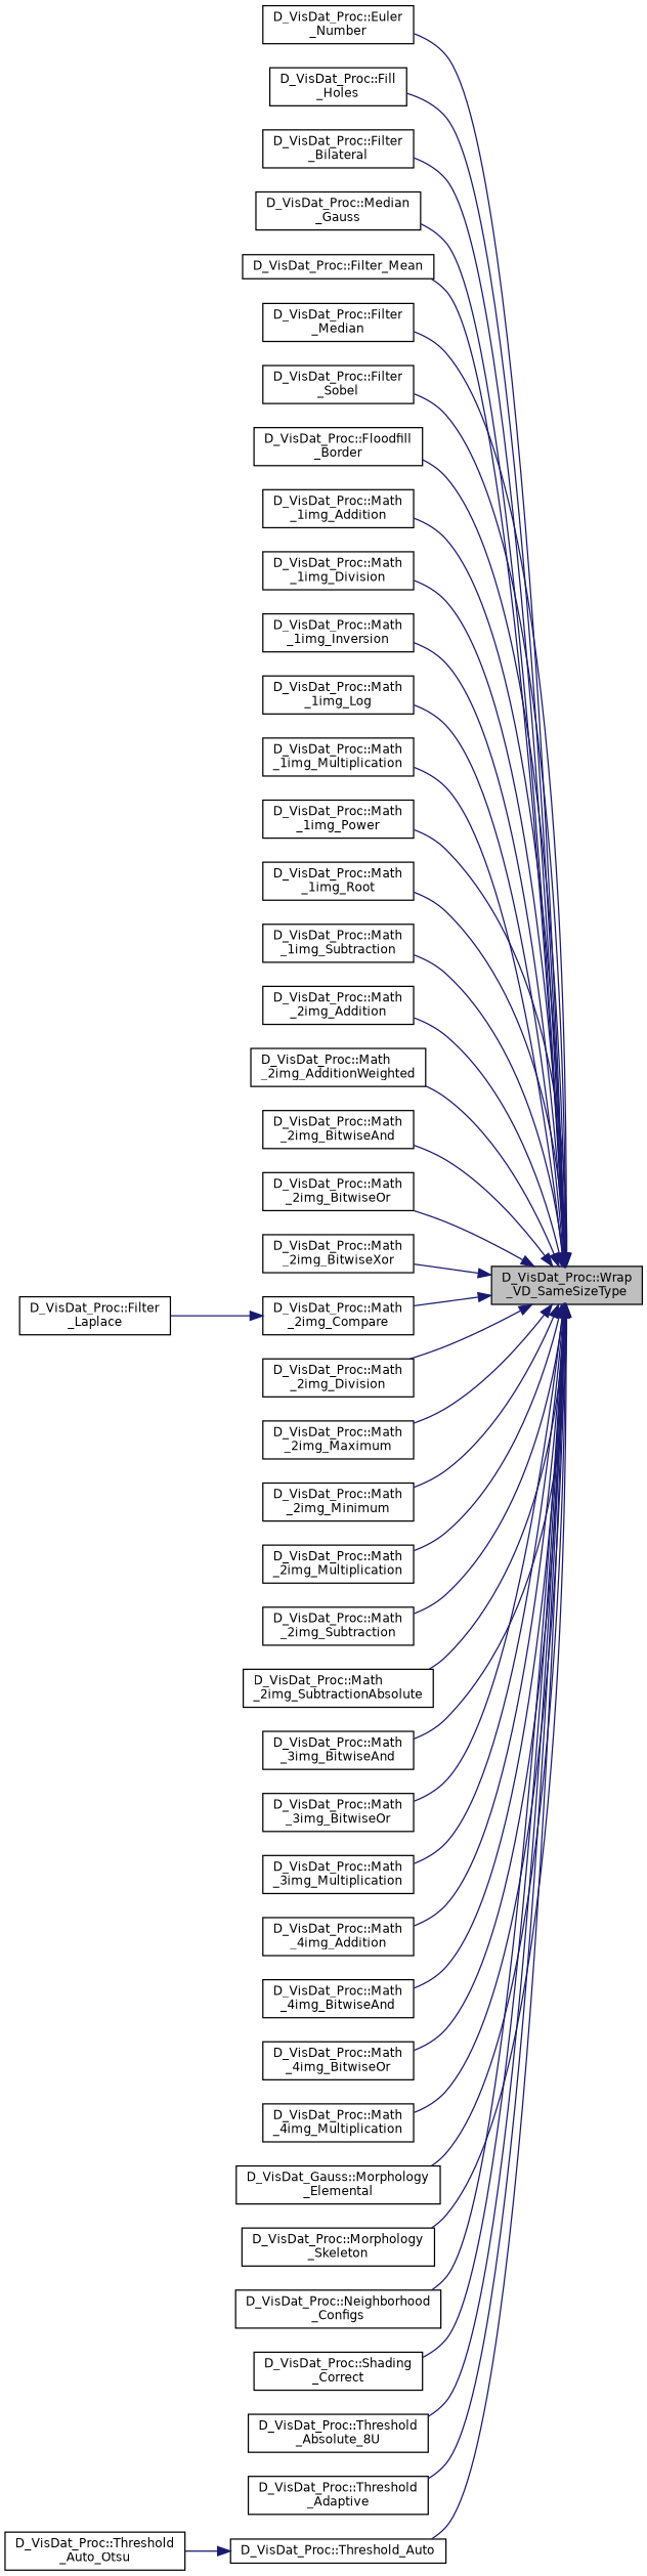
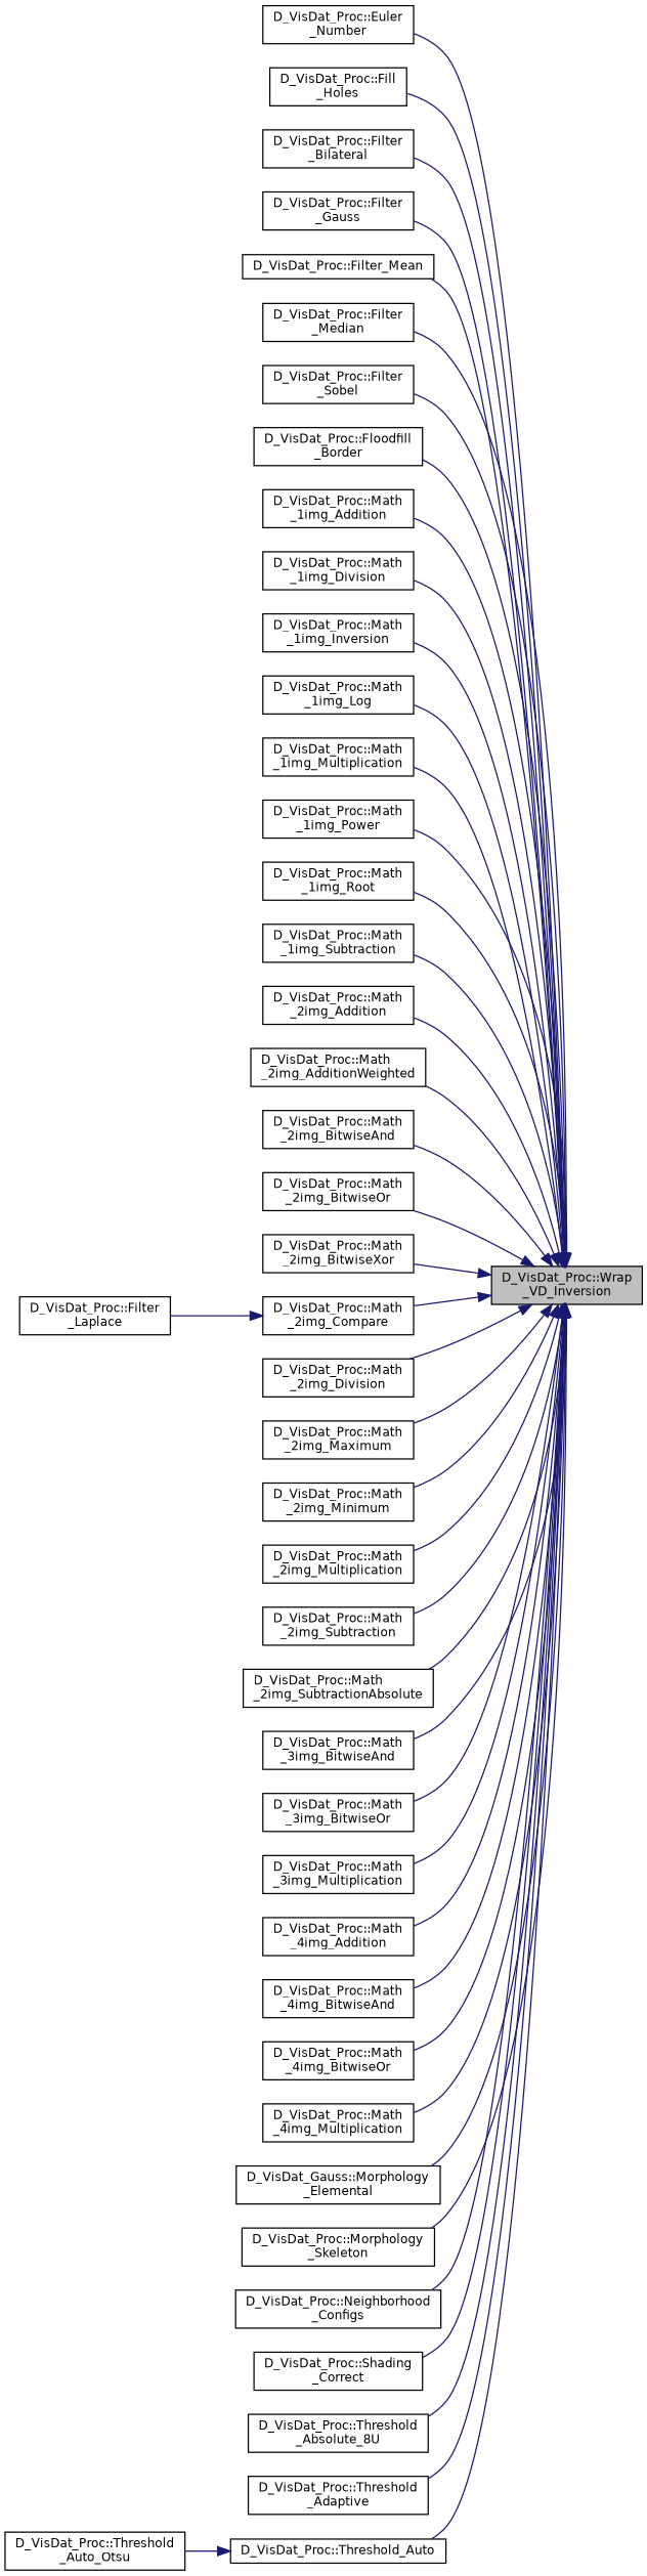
  digraph {
    rankdir=RL
    node [color=black fillcolor=white fontname=Helvetica fontsize=10 shape=record style=filled]
    edge [color=midnightblue dir=back fontname=Helvetica fontsize=10 labelfontname=Helvetica labelfontsize=10 style=solid]
-   n1 [fillcolor=grey75 fontcolor=black height=0.2 label="D_VisDat_Proc::Wrap\l_VD_SameSizeType" width=0.4]
+   n1 [fillcolor=grey75 fontcolor=black height=0.2 label="D_VisDat_Proc::Wrap\l_VD_Inversion" width=0.4]
    n2 [height=0.2 label="D_VisDat_Proc::Euler\l_Number" width=0.4]
    n3 [height=0.2 label="D_VisDat_Proc::Fill\l_Holes" width=0.4]
    n4 [height=0.2 label="D_VisDat_Proc::Filter\l_Bilateral" width=0.4]
-   n5 [height=0.2 label="D_VisDat_Proc::Median\l_Gauss" width=0.4]
+   n5 [height=0.2 label="D_VisDat_Proc::Filter\l_Gauss" width=0.4]
    n6 [height=0.2 label="D_VisDat_Proc::Filter_Mean" width=0.4]
    n7 [height=0.2 label="D_VisDat_Proc::Filter\l_Median" width=0.4]
    n8 [height=0.2 label="D_VisDat_Proc::Filter\l_Sobel" width=0.4]
    n9 [height=0.2 label="D_VisDat_Proc::Floodfill\l_Border" width=0.4]
    n10 [height=0.2 label="D_VisDat_Proc::Math\l_1img_Addition" width=0.4]
    n11 [height=0.2 label="D_VisDat_Proc::Math\l_1img_Division" width=0.4]
    n12 [height=0.2 label="D_VisDat_Proc::Math\l_1img_Inversion" width=0.4]
    n13 [height=0.2 label="D_VisDat_Proc::Math\l_1img_Log" width=0.4]
    n14 [height=0.2 label="D_VisDat_Proc::Math\l_1img_Multiplication" width=0.4]
    n15 [height=0.2 label="D_VisDat_Proc::Math\l_1img_Power" width=0.4]
    n16 [height=0.2 label="D_VisDat_Proc::Math\l_1img_Root" width=0.4]
    n17 [height=0.2 label="D_VisDat_Proc::Math\l_1img_Subtraction" width=0.4]
    n18 [height=0.2 label="D_VisDat_Proc::Math\l_2img_Addition" width=0.4]
    n19 [height=0.2 label="D_VisDat_Proc::Math\l_2img_AdditionWeighted" width=0.4]
    n20 [height=0.2 label="D_VisDat_Proc::Math\l_2img_BitwiseAnd" width=0.4]
    n21 [height=0.2 label="D_VisDat_Proc::Math\l_2img_BitwiseOr" width=0.4]
    n22 [height=0.2 label="D_VisDat_Proc::Math\l_2img_BitwiseXor" width=0.4]
    n23 [height=0.2 label="D_VisDat_Proc::Math\l_2img_Compare" width=0.4]
    n24 [height=0.2 label="D_VisDat_Proc::Math\l_2img_Division" width=0.4]
    n25 [height=0.2 label="D_VisDat_Proc::Math\l_2img_Maximum" width=0.4]
    n26 [height=0.2 label="D_VisDat_Proc::Math\l_2img_Minimum" width=0.4]
    n27 [height=0.2 label="D_VisDat_Proc::Math\l_2img_Multiplication" width=0.4]
    n28 [height=0.2 label="D_VisDat_Proc::Math\l_2img_Subtraction" width=0.4]
    n29 [height=0.2 label="D_VisDat_Proc::Math\l_2img_SubtractionAbsolute" width=0.4]
    n30 [height=0.2 label="D_VisDat_Proc::Math\l_3img_BitwiseAnd" width=0.4]
    n31 [height=0.2 label="D_VisDat_Proc::Math\l_3img_BitwiseOr" width=0.4]
    n32 [height=0.2 label="D_VisDat_Proc::Math\l_3img_Multiplication" width=0.4]
    n33 [height=0.2 label="D_VisDat_Proc::Math\l_4img_Addition" width=0.4]
    n34 [height=0.2 label="D_VisDat_Proc::Math\l_4img_BitwiseAnd" width=0.4]
    n35 [height=0.2 label="D_VisDat_Proc::Math\l_4img_BitwiseOr" width=0.4]
    n36 [height=0.2 label="D_VisDat_Proc::Math\l_4img_Multiplication" width=0.4]
    n37 [height=0.2 label="D_VisDat_Gauss::Morphology\l_Elemental" width=0.4]
    n38 [height=0.2 label="D_VisDat_Proc::Morphology\l_Skeleton" width=0.4]
    n39 [height=0.2 label="D_VisDat_Proc::Neighborhood\l_Configs" width=0.4]
    n40 [height=0.2 label="D_VisDat_Proc::Shading\l_Correct" width=0.4]
    n41 [height=0.2 label="D_VisDat_Proc::Threshold\l_Absolute_8U" width=0.4]
    n42 [height=0.2 label="D_VisDat_Proc::Threshold\l_Adaptive" width=0.4]
    n43 [height=0.2 label="D_VisDat_Proc::Threshold_Auto" width=0.4]
    n44 [height=0.2 label="D_VisDat_Proc::Filter\l_Laplace" width=0.4]
    n45 [height=0.2 label="D_VisDat_Proc::Threshold\l_Auto_Otsu" width=0.4]
    n1 -> n2
    n1 -> n3
    n1 -> n4
    n1 -> n5
    n1 -> n6
    n1 -> n7
    n1 -> n8
    n1 -> n9
    n1 -> n10
    n1 -> n11
    n1 -> n12
    n1 -> n13
    n1 -> n14
    n1 -> n15
    n1 -> n16
    n1 -> n17
    n1 -> n18
    n1 -> n19
    n1 -> n20
    n1 -> n21
    n1 -> n22
    n1 -> n23
    n1 -> n24
    n1 -> n25
    n1 -> n26
    n1 -> n27
    n1 -> n28
    n1 -> n29
    n1 -> n30
    n1 -> n31
    n1 -> n32
    n1 -> n33
    n1 -> n34
    n1 -> n35
    n1 -> n36
    n1 -> n37
    n1 -> n38
    n1 -> n39
    n1 -> n40
    n1 -> n41
    n1 -> n42
    n1 -> n43
    n23 -> n44
    n43 -> n45
  }
